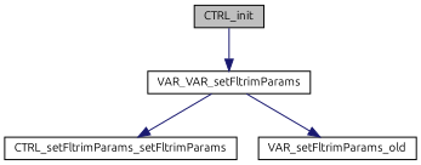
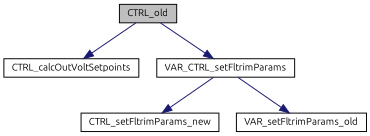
  digraph {
    fontname=Ubuntu
    rankdir=TB
    node [color=black fillcolor=white fontname=Ubuntu fontsize=10 shape=record style=filled]
    edge [color=midnightblue fontname=Ubuntu fontsize=10 labelfontname=Helvetica labelfontsize=10 style=solid]
-   n1 [fillcolor=grey75 fontcolor=black height=0.2 label=CTRL_init width=0.4]
-   n3 [height=0.2 label=VAR_VAR_setFltrimParams width=0.4]
-   n4 [height=0.2 label=CTRL_setFltrimParams_setFltrimParams width=0.4]
+   n1 [fillcolor=grey75 fontcolor=black height=0.2 label=CTRL_old width=0.4]
+   n2 [height=0.2 label=CTRL_calcOutVoltSetpoints width=0.4]
+   n3 [height=0.2 label=VAR_CTRL_setFltrimParams width=0.4]
+   n4 [height=0.2 label=CTRL_setFltrimParams_new width=0.4]
    n5 [height=0.2 label=VAR_setFltrimParams_old width=0.4]
+   n1 -> n2
    n1 -> n3
    n3 -> n4
    n3 -> n5
  }
